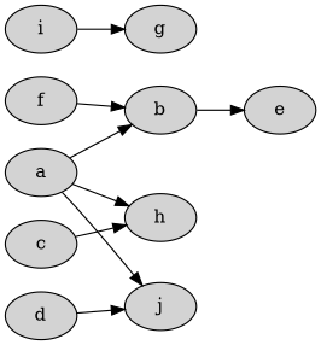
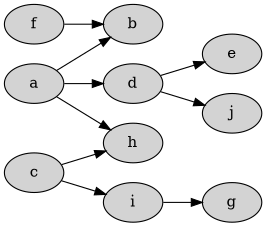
  digraph {
    rankdir=LR
    node [color=black fillcolor=lightgray style=filled]
    n1 [label=b]
    n2 [label=c]
    n3 [label=d]
    n4 [label=a]
    n5 [label=e]
    n6 [label=f]
    n7 [label=g]
    n8 [label=h]
    n9 [label=i]
    n10 [label=j]
    subgraph sub_1 {
      n1
      n2
      n3
    }
    subgraph sub_2 {
      n4
    }
    subgraph sub_3 {
      n5
      n6
      n7
      n8
      n9
      n10
    }
-   n1 -> n5
+   n3 -> n5
    n2 -> n8
+   n2 -> n9
    n3 -> n10
    n4 -> n1
-   n4 -> n10
+   n4 -> n3
    n4 -> n8
    n6 -> n1
    n9 -> n7
  }
